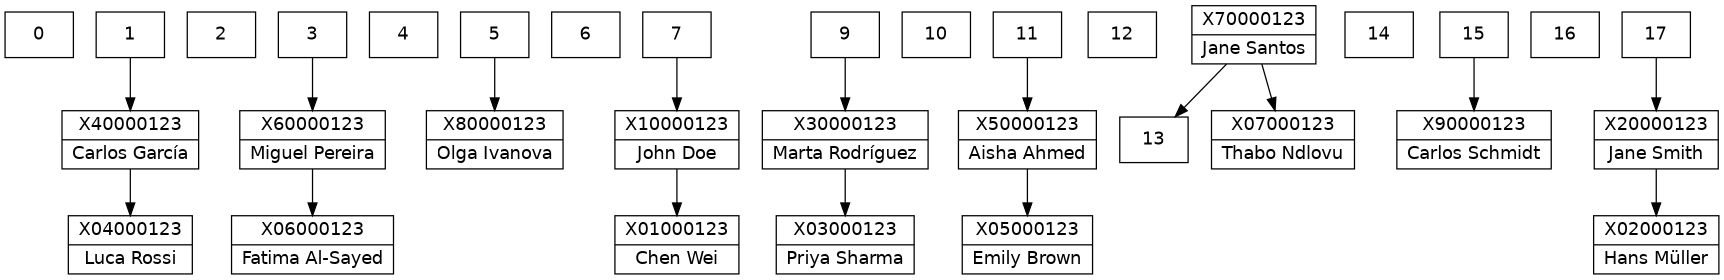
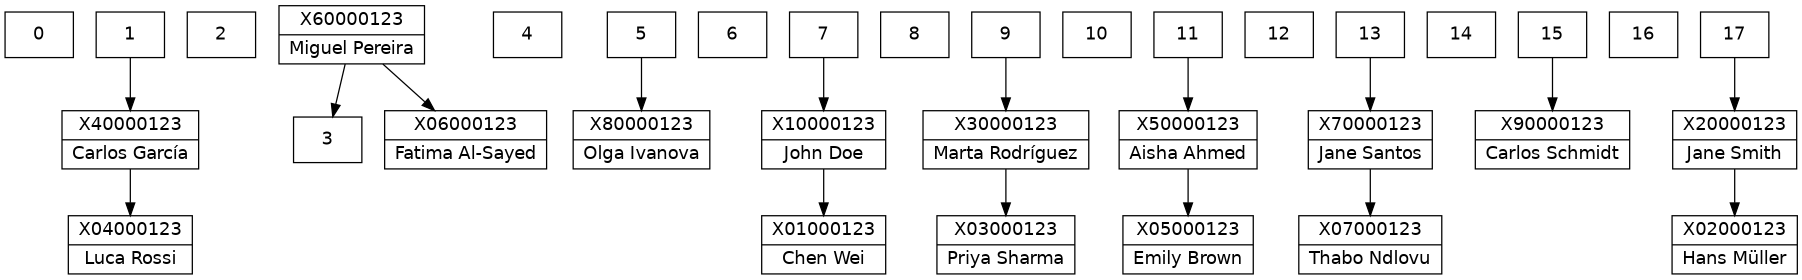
  digraph {
    fontname="DejaVu Sans"
    node [fontname="DejaVu Sans" shape=record]
    edge [fontname="DejaVu Sans"]
    n1 [label="<f0> 0"]
    n2 [label="<f0> 1"]
    n3 [label="{ X40000123 | Carlos García }"]
    n4 [label="{ X04000123 | Luca Rossi }"]
    n5 [label="<f0> 2"]
    n6 [label="<f0> 3"]
    n7 [label="{ X60000123 | Miguel Pereira }"]
    n8 [label="{ X06000123 | Fatima Al-Sayed }"]
    n9 [label="<f0> 4"]
    n10 [label="<f0> 5"]
    n11 [label="{ X80000123 | Olga Ivanova }"]
    n12 [label="<f0> 6"]
    n13 [label="<f0> 7"]
    n14 [label="{ X10000123 | John Doe }"]
    n15 [label="{ X01000123 | Chen Wei }"]
+   n16 [label="<f0> 8"]
    n17 [label="<f0> 9"]
    n18 [label="{ X30000123 | Marta Rodríguez }"]
    n19 [label="{ X03000123 | Priya Sharma }"]
    n20 [label="<f0> 10"]
    n21 [label="<f0> 11"]
    n22 [label="{ X50000123 | Aisha Ahmed }"]
    n23 [label="{ X05000123 | Emily Brown }"]
    n24 [label="<f0> 12"]
    n25 [label="<f0> 13"]
    n26 [label="{ X70000123 | Jane Santos }"]
    n27 [label="{ X07000123 | Thabo Ndlovu }"]
    n28 [label="<f0> 14"]
    n29 [label="<f0> 15"]
    n30 [label="{ X90000123 | Carlos Schmidt }"]
    n31 [label="<f0> 16"]
    n32 [label="<f0> 17"]
    n33 [label="{ X20000123 | Jane Smith }"]
    n34 [label="{ X02000123 | Hans Müller }"]
    n2 -> n3
    n3 -> n4
-   n6 -> n7
+   n7 -> n6
    n7 -> n8
    n10 -> n11
    n13 -> n14
    n14 -> n15
    n17 -> n18
    n18 -> n19
    n21 -> n22
    n22 -> n23
-   n26 -> n25
+   n25 -> n26
    n26 -> n27
    n29 -> n30
    n32 -> n33
    n33 -> n34
  }
